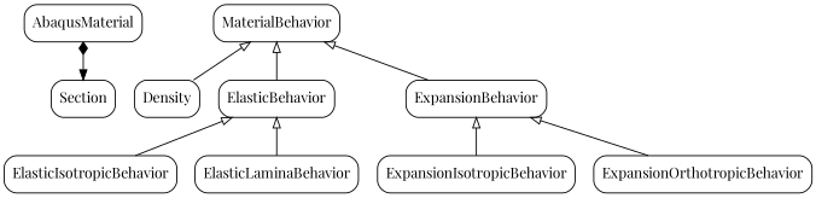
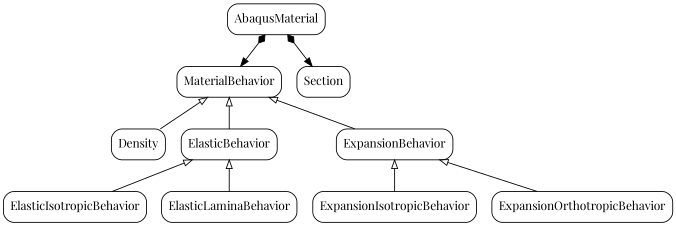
  digraph {
    fontname="Playfair Display"
    node [fontname="Playfair Display" shape=record style=rounded]
    edge [arrowtail=empty dir=back fontname="Playfair Display" style=normal]
    n1 [label="{AbaqusMaterial}"]
    n2 [label="{MaterialBehavior}"]
    n3 [label="{Section}"]
    n4 [label="{Density}"]
    n5 [label="{ElasticBehavior}"]
    n6 [label="{ExpansionBehavior}"]
    n7 [label="{ElasticIsotropicBehavior}"]
    n8 [label="{ElasticLaminaBehavior}"]
    n9 [label="{ExpansionIsotropicBehavior}"]
    n10 [label="{ExpansionOrthotropicBehavior}"]
+   n1 -> n2 [arrowhead=normal arrowtail=diamond dir=both]
    n1 -> n3 [arrowhead=normal arrowtail=diamond dir=both]
    n2 -> n4
    n2 -> n5
    n2 -> n6
    n5 -> n7
    n5 -> n8
    n6 -> n9
    n6 -> n10
  }
